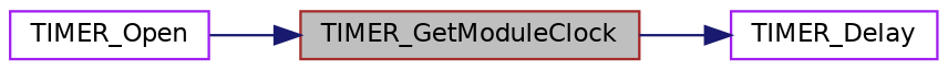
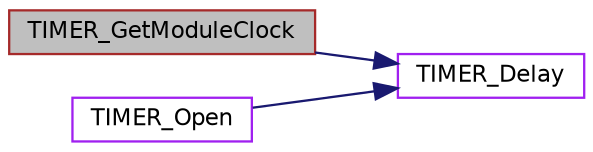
  digraph {
    rankdir=RL
    node [color=purple fillcolor=white fontname=Helvetica fontsize=10 shape=record style=filled]
    edge [color=midnightblue dir=back fontname=Helvetica fontsize=10 labelfontname=Helvetica labelfontsize=10 style=solid]
    n1 [color=brown fillcolor=grey75 fontcolor=black height=0.2 label=TIMER_GetModuleClock width=0.4]
    n2 [height=0.2 label=TIMER_Open width=0.4]
    n3 [height=0.2 label=TIMER_Delay width=0.4]
-   n1 -> n2
+   n3 -> n2
    n3 -> n1
  }
